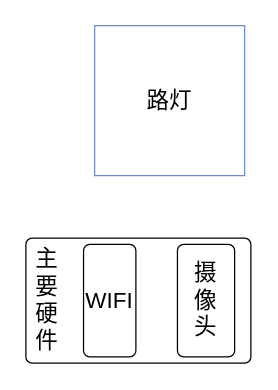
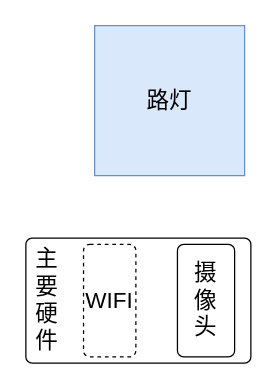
  <mxCell id="0" />
  <mxCell id="1" parent="0" />
- <mxCell id="2" value="&lt;font style=&quot;font-size: 18px&quot;&gt;路灯&lt;/font&gt;" style="whiteSpace=wrap;html=1;aspect=fixed;fillColor=#ffffff;strokeColor=#6c8ebf;" parent="1" vertex="1"><mxGeometry x="75" y="20" width="120" height="120" as="geometry" /></mxCell>
+ <mxCell id="2" value="&lt;font style=&quot;font-size: 18px&quot;&gt;路灯&lt;/font&gt;" style="whiteSpace=wrap;html=1;aspect=fixed;fillColor=#dae8fc;strokeColor=#6c8ebf;" parent="1" vertex="1"><mxGeometry x="75" y="20" width="120" height="120" as="geometry" /></mxCell>
  <mxCell id="3" value="" style="rounded=1;absoluteArcSize=1;html=1;arcSize=10;fontSize=18;align=left;" vertex="1" parent="1"><mxGeometry x="20" y="190" width="180" height="100" as="geometry" /></mxCell>
  <mxCell id="4" value="主要硬件" style="html=1;shape=mxgraph.er.anchor;whiteSpace=wrap;fontSize=18;align=left;" vertex="1" parent="3"><mxGeometry x="6" width="28.125" height="100" as="geometry" /></mxCell>
- <mxCell id="5" value="WIFI" style="rounded=1;absoluteArcSize=1;html=1;arcSize=10;whiteSpace=wrap;points=[];strokeColor=inherit;fillColor=inherit;fontSize=18;align=left;" vertex="1" parent="3"><mxGeometry x="46.13" y="5" width="41.88" height="90" as="geometry" /></mxCell>
+ <mxCell id="5" value="WIFI" style="rounded=1;absoluteArcSize=1;html=1;arcSize=10;whiteSpace=wrap;points=[];strokeColor=inherit;fillColor=inherit;fontSize=18;align=left;dashed=1;" vertex="1" parent="3"><mxGeometry x="46.13" y="5" width="41.88" height="90" as="geometry" /></mxCell>
  <mxCell id="6" value="摄&lt;br&gt;像&lt;br&gt;头" style="rounded=1;absoluteArcSize=1;html=1;arcSize=10;whiteSpace=wrap;points=[];strokeColor=inherit;fillColor=inherit;fontSize=18;align=center;" vertex="1" parent="3"><mxGeometry x="121.25" y="5" width="45.75" height="90" as="geometry" /></mxCell>
